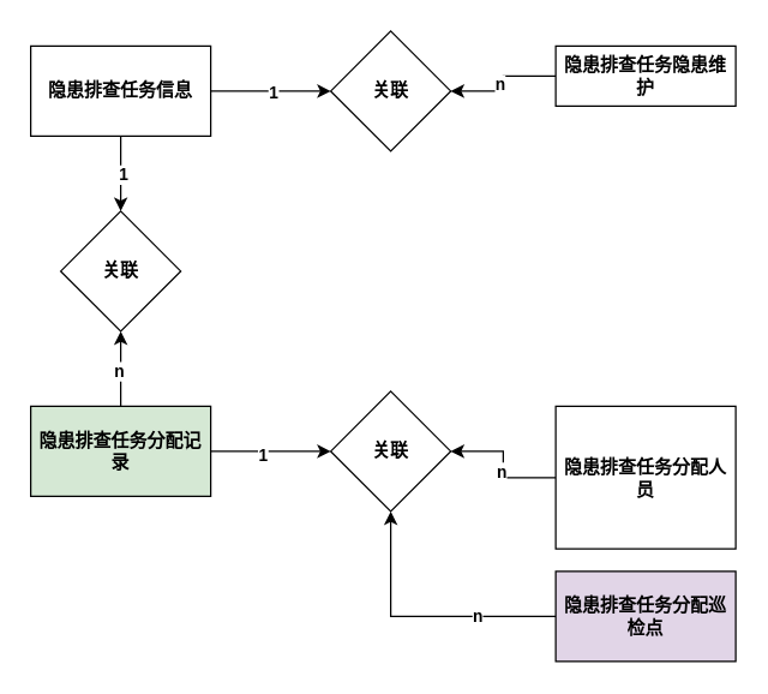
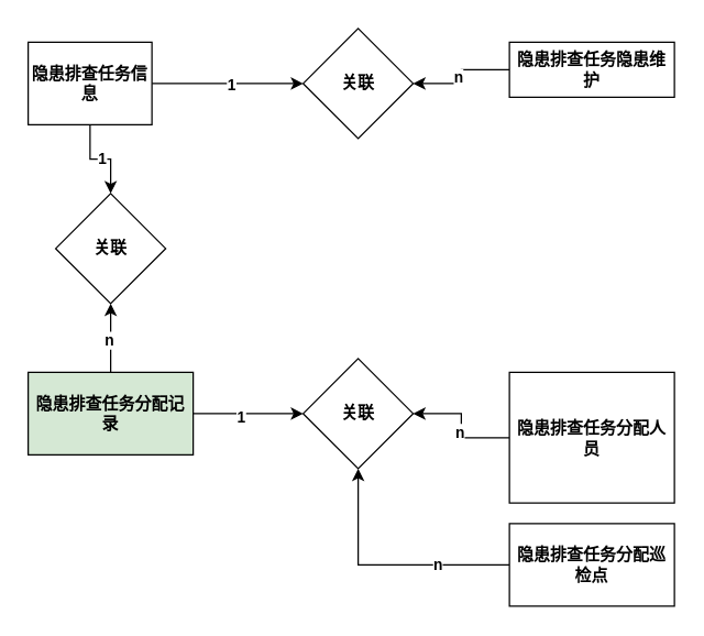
  <mxCell id="0" />
  <mxCell id="1" parent="0" />
  <mxCell id="2" value="" style="edgeStyle=orthogonalEdgeStyle;rounded=0;orthogonalLoop=1;jettySize=auto;exitX=1;exitY=0.5;exitDx=0;exitDy=0;entryX=0;entryY=0.5;entryDx=0;entryDy=0;fontStyle=1;html=1;fontColor=default;align=center;" edge="1" parent="1" source="6" target="15"><mxGeometry relative="1" as="geometry" /></mxCell>
  <mxCell id="3" value="1" style="edgeLabel;align=center;verticalAlign=middle;resizable=0;points=[];fontStyle=1;html=1;fontColor=default;" vertex="1" connectable="0" parent="2"><mxGeometry x="0.037" relative="1" as="geometry"><mxPoint as="offset" /></mxGeometry></mxCell>
  <mxCell id="4" value="" style="edgeStyle=orthogonalEdgeStyle;rounded=0;orthogonalLoop=1;jettySize=auto;exitX=0.5;exitY=1;exitDx=0;exitDy=0;entryX=0.5;entryY=0;entryDx=0;entryDy=0;fontStyle=1;html=1;fontColor=default;align=center;" edge="1" parent="1" source="6" target="16"><mxGeometry relative="1" as="geometry" /></mxCell>
  <mxCell id="5" value="1" style="edgeLabel;align=center;verticalAlign=middle;resizable=0;points=[];fontStyle=1;html=1;fontColor=default;" vertex="1" connectable="0" parent="4"><mxGeometry x="0.013" y="1" relative="1" as="geometry"><mxPoint as="offset" /></mxGeometry></mxCell>
- <mxCell id="6" value="隐患排查任务信息" style="rounded=0;fontColor=default;fontStyle=1;whiteSpace=wrap;html=1;align=center;" vertex="1" parent="1"><mxGeometry x="20" y="30" width="120" height="60" as="geometry" /></mxCell>
+ <mxCell id="6" value="隐患排查任务信息" style="rounded=0;fontColor=default;fontStyle=1;whiteSpace=wrap;html=1;align=center;" vertex="1" parent="1"><mxGeometry x="20" y="30" width="90" height="60" as="geometry" /></mxCell>
  <mxCell id="7" value="" style="edgeStyle=orthogonalEdgeStyle;rounded=0;orthogonalLoop=1;jettySize=auto;exitX=0;exitY=0.5;exitDx=0;exitDy=0;entryX=1;entryY=0.5;entryDx=0;entryDy=0;fontStyle=1;html=1;fontColor=default;align=center;" edge="1" parent="1" source="9" target="15"><mxGeometry relative="1" as="geometry" /></mxCell>
  <mxCell id="8" value="n" style="edgeLabel;align=center;verticalAlign=middle;resizable=0;points=[];fontStyle=1;html=1;fontColor=default;" vertex="1" connectable="0" parent="7"><mxGeometry x="0.005" y="-3" relative="1" as="geometry"><mxPoint as="offset" /></mxGeometry></mxCell>
  <mxCell id="9" value="隐患排查任务隐患维护" style="rounded=0;fontColor=default;fontStyle=1;whiteSpace=wrap;html=1;align=center;" vertex="1" parent="1"><mxGeometry x="370" y="30" width="120" height="40" as="geometry" /></mxCell>
  <mxCell id="10" value="" style="edgeStyle=orthogonalEdgeStyle;rounded=0;orthogonalLoop=1;jettySize=auto;exitX=0.5;exitY=0;exitDx=0;exitDy=0;entryX=0.5;entryY=1;entryDx=0;entryDy=0;fontStyle=1;html=1;fontColor=default;align=center;" edge="1" parent="1" source="14" target="16"><mxGeometry relative="1" as="geometry" /></mxCell>
  <mxCell id="11" value="n" style="edgeLabel;align=center;verticalAlign=middle;resizable=0;points=[];fontStyle=1;html=1;fontColor=default;" vertex="1" connectable="0" parent="10"><mxGeometry x="-0.047" y="2" relative="1" as="geometry"><mxPoint as="offset" /></mxGeometry></mxCell>
  <mxCell id="12" value="" style="edgeStyle=orthogonalEdgeStyle;rounded=0;orthogonalLoop=1;jettySize=auto;exitX=1;exitY=0.5;exitDx=0;exitDy=0;entryX=0;entryY=0.5;entryDx=0;entryDy=0;fontStyle=1;html=1;fontColor=default;align=center;" edge="1" parent="1" source="14" target="17"><mxGeometry relative="1" as="geometry" /></mxCell>
  <mxCell id="13" value="1" style="edgeLabel;align=center;verticalAlign=middle;resizable=0;points=[];fontStyle=1;html=1;fontColor=default;" vertex="1" connectable="0" parent="12"><mxGeometry x="-0.15" y="-2" relative="1" as="geometry"><mxPoint as="offset" /></mxGeometry></mxCell>
  <mxCell id="14" value="隐患排查任务分配记录" style="rounded=0;fontStyle=1;whiteSpace=wrap;html=1;fontColor=default;align=center;fillColor=#d5e8d4;" vertex="1" parent="1"><mxGeometry x="20" y="270" width="120" height="60" as="geometry" /></mxCell>
  <mxCell id="15" value="关联" style="rhombus;fontStyle=1;whiteSpace=wrap;html=1;fontColor=default;align=center;" vertex="1" parent="1"><mxGeometry x="220" y="20" width="80" height="80" as="geometry" /></mxCell>
  <mxCell id="16" value="关联" style="rhombus;fontStyle=1;whiteSpace=wrap;html=1;fontColor=default;align=center;" vertex="1" parent="1"><mxGeometry x="40" y="140" width="80" height="80" as="geometry" /></mxCell>
  <mxCell id="17" value="关联" style="rhombus;fontStyle=1;whiteSpace=wrap;html=1;fontColor=default;align=center;" vertex="1" parent="1"><mxGeometry x="220" y="260" width="80" height="80" as="geometry" /></mxCell>
  <mxCell id="18" value="" style="edgeStyle=orthogonalEdgeStyle;rounded=0;orthogonalLoop=1;jettySize=auto;exitX=0;exitY=0.5;exitDx=0;exitDy=0;fontStyle=1;html=1;fontColor=default;align=center;" edge="1" parent="1" source="20" target="17"><mxGeometry relative="1" as="geometry" /></mxCell>
  <mxCell id="19" value="n" style="edgeLabel;align=center;verticalAlign=middle;resizable=0;points=[];fontStyle=1;html=1;fontColor=default;" vertex="1" connectable="0" parent="18"><mxGeometry x="-0.114" y="2" relative="1" as="geometry"><mxPoint as="offset" /></mxGeometry></mxCell>
  <mxCell id="20" value="隐患排查任务分配人员" style="rounded=0;fontStyle=1;whiteSpace=wrap;html=1;fontColor=default;align=center;" vertex="1" parent="1"><mxGeometry x="370" y="270" width="120" height="95" as="geometry" /></mxCell>
  <mxCell id="21" value="" style="edgeStyle=orthogonalEdgeStyle;rounded=0;orthogonalLoop=1;jettySize=auto;exitX=0;exitY=0.5;exitDx=0;exitDy=0;fontStyle=1;html=1;fontColor=default;align=center;" edge="1" parent="1" source="23" target="17"><mxGeometry relative="1" as="geometry" /></mxCell>
  <mxCell id="22" value="n" style="edgeLabel;align=center;verticalAlign=middle;resizable=0;points=[];fontStyle=1;html=1;fontColor=default;" vertex="1" connectable="0" parent="21"><mxGeometry x="-0.415" y="-1" relative="1" as="geometry"><mxPoint as="offset" /></mxGeometry></mxCell>
- <mxCell id="23" value="隐患排查任务分配巡检点" style="rounded=0;fontStyle=1;whiteSpace=wrap;html=1;fontColor=default;align=center;fillColor=#e1d5e7;" vertex="1" parent="1"><mxGeometry x="370" y="380" width="120" height="60" as="geometry" /></mxCell>
+ <mxCell id="23" value="隐患排查任务分配巡检点" style="rounded=0;fontStyle=1;whiteSpace=wrap;html=1;fontColor=default;align=center;" vertex="1" parent="1"><mxGeometry x="370" y="380" width="120" height="60" as="geometry" /></mxCell>
